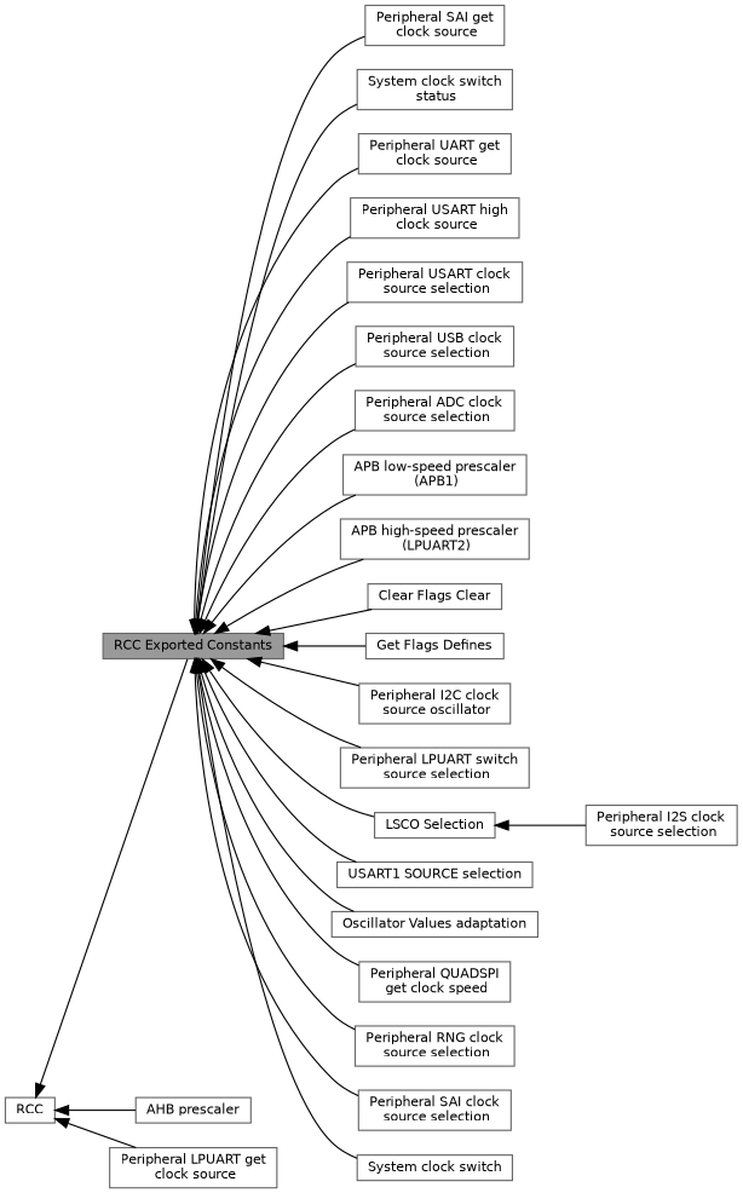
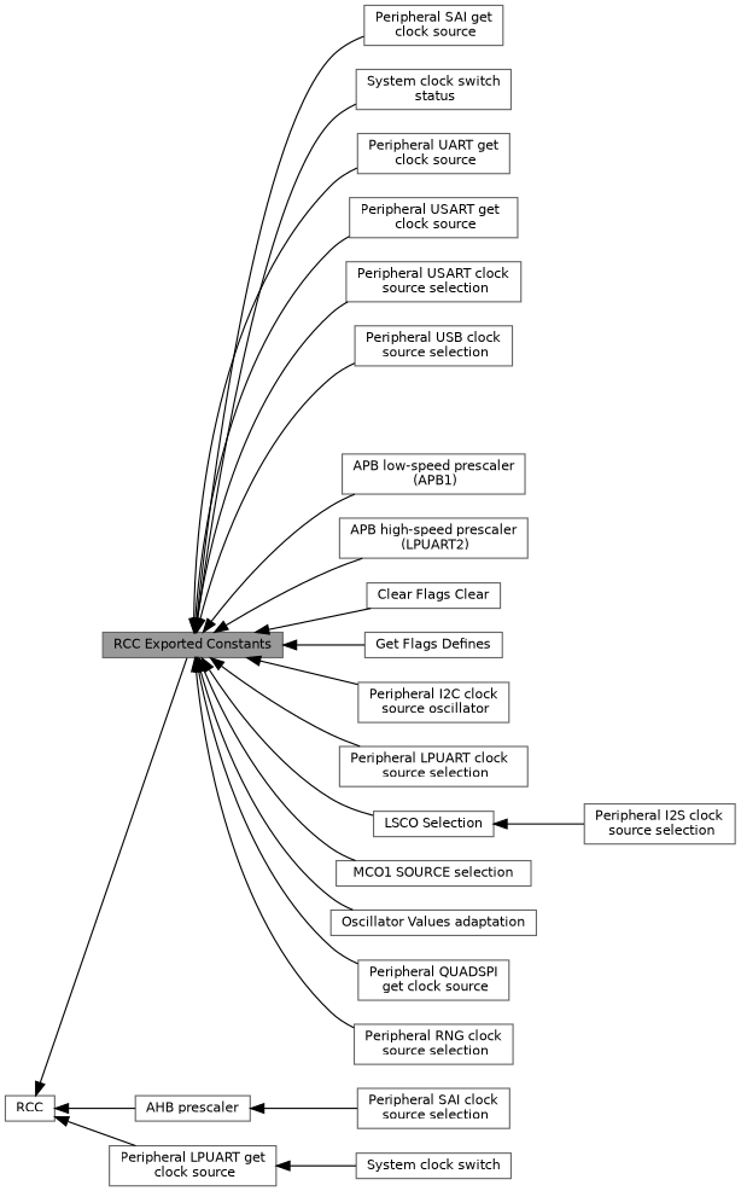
  digraph {
    rankdir=LR
    node [color=grey40 fillcolor=white fontname=Helvetica fontsize=10 shape=box style=filled]
    edge [dir=back fontname=Helvetica fontsize=10 labelfontname=Helvetica labelfontsize=10 shape=plaintext style=solid]
    n1 [height=0.2 label=RCC width=0.4]
    n2 [color=gray40 fillcolor=grey60 fontcolor=black height=0.2 label="RCC Exported Constants" width=0.4]
    n3 [height=0.2 label="Peripheral LPUART get\l clock source" width=0.4]
    n4 [height=0.2 label="AHB prescaler" width=0.4]
-   n5 [height=0.2 label="Peripheral ADC clock\l source selection" width=0.4]
    n6 [height=0.2 label="APB low-speed prescaler\l (APB1)" width=0.4]
    n7 [height=0.2 label="APB high-speed prescaler\l (LPUART2)" width=0.4]
    n8 [height=0.2 label="Clear Flags Clear" width=0.4]
    n9 [height=0.2 label="Get Flags Defines" width=0.4]
    n10 [height=0.2 label="Peripheral I2C clock\l source oscillator" width=0.4]
-   n11 [height=0.2 label="Peripheral LPUART switch\l source selection" width=0.4]
+   n11 [height=0.2 label="Peripheral LPUART clock\l source selection" width=0.4]
    n12 [height=0.2 label="LSCO Selection" width=0.4]
-   n13 [height=0.2 label="USART1 SOURCE selection" width=0.4]
+   n13 [height=0.2 label="MCO1 SOURCE selection" width=0.4]
    n14 [height=0.2 label="Oscillator Values adaptation" width=0.4]
-   n15 [height=0.2 label="Peripheral QUADSPI\l get clock speed" width=0.4]
+   n15 [height=0.2 label="Peripheral QUADSPI\l get clock source" width=0.4]
    n16 [height=0.2 label="Peripheral RNG clock\l source selection" width=0.4]
    n17 [height=0.2 label="Peripheral SAI get\l clock source" width=0.4]
    n18 [height=0.2 label="Peripheral SAI clock\l source selection" width=0.4]
    n19 [height=0.2 label="System clock switch" width=0.4]
    n20 [height=0.2 label="System clock switch\l status" width=0.4]
    n21 [height=0.2 label="Peripheral UART get\l clock source" width=0.4]
-   n22 [height=0.2 label="Peripheral USART high\l clock source" width=0.4]
+   n22 [height=0.2 label="Peripheral USART get\l clock source" width=0.4]
    n23 [height=0.2 label="Peripheral USART clock\l source selection" width=0.4]
    n24 [height=0.2 label="Peripheral USB clock\l source selection" width=0.4]
    n25 [height=0.2 label="Peripheral I2S clock\l source selection" width=0.4]
    n1 -> n2
    n1 -> n3
    n1 -> n4
-   n2 -> n5
    n2 -> n6
    n2 -> n7
    n2 -> n8
    n2 -> n9
    n2 -> n10
    n2 -> n11
    n2 -> n12
    n2 -> n13
    n2 -> n14
    n2 -> n15
    n2 -> n16
    n2 -> n17
-   n2 -> n18
-   n2 -> n19
+   n4 -> n18
+   n3 -> n19
    n2 -> n20
    n2 -> n21
    n2 -> n22
    n2 -> n23
    n2 -> n24
    n12 -> n25
  }
